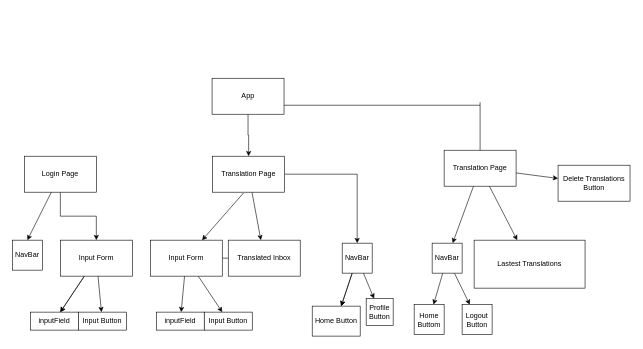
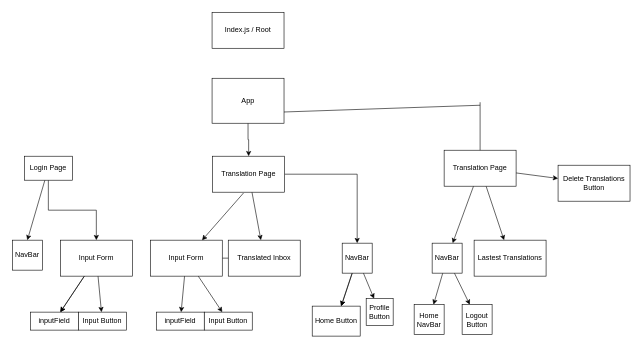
  <mxCell id="0" />
  <mxCell id="1" parent="0" />
+ <mxCell id="2" value="Index.js / Root" style="rounded=0;whiteSpace=wrap;html=1;" vertex="1" parent="1"><mxGeometry x="353" y="20" width="120" height="60" as="geometry" /></mxCell>
  <mxCell id="3" value="" style="edgeStyle=orthogonalEdgeStyle;rounded=0;orthogonalLoop=1;jettySize=auto;html=1;" edge="1" parent="1" source="4" target="7"><mxGeometry relative="1" as="geometry" /></mxCell>
- <mxCell id="4" value="App" style="rounded=0;whiteSpace=wrap;html=1;" vertex="1" parent="1"><mxGeometry x="353" y="130" width="120" height="60" as="geometry" /></mxCell>
+ <mxCell id="4" value="App" style="rounded=0;whiteSpace=wrap;html=1;" vertex="1" parent="1"><mxGeometry x="353" y="130" width="120" height="75" as="geometry" /></mxCell>
  <mxCell id="5" value="" style="edgeStyle=orthogonalEdgeStyle;rounded=0;orthogonalLoop=1;jettySize=auto;html=1;" edge="1" parent="1" source="7" target="31"><mxGeometry relative="1" as="geometry" /></mxCell>
  <mxCell id="6" value="" style="edgeStyle=none;html=1;" edge="1" parent="1" source="7" target="25"><mxGeometry relative="1" as="geometry" /></mxCell>
  <mxCell id="7" value="Translation Page" style="rounded=0;whiteSpace=wrap;html=1;" vertex="1" parent="1"><mxGeometry x="354" y="260" width="120" height="60" as="geometry" /></mxCell>
  <mxCell id="8" value="" style="edgeStyle=orthogonalEdgeStyle;rounded=0;orthogonalLoop=1;jettySize=auto;html=1;" edge="1" parent="1" source="10" target="14"><mxGeometry relative="1" as="geometry" /></mxCell>
  <mxCell id="9" value="" style="edgeStyle=none;html=1;entryX=0.5;entryY=0;entryDx=0;entryDy=0;" edge="1" parent="1" source="10" target="26"><mxGeometry relative="1" as="geometry"><mxPoint x="46.607" y="405" as="targetPoint" /></mxGeometry></mxCell>
- <mxCell id="10" value="Login Page" style="rounded=0;whiteSpace=wrap;html=1;" vertex="1" parent="1"><mxGeometry x="40" y="260" width="120" height="60" as="geometry" /></mxCell>
+ <mxCell id="10" value="Login Page" style="rounded=0;whiteSpace=wrap;html=1;" vertex="1" parent="1"><mxGeometry x="40" y="260" width="80" height="40" as="geometry" /></mxCell>
  <mxCell id="11" value="" style="edgeStyle=none;html=1;" edge="1" parent="1" source="14" target="35"><mxGeometry relative="1" as="geometry" /></mxCell>
  <mxCell id="12" value="" style="edgeStyle=none;html=1;" edge="1" parent="1" source="14" target="35"><mxGeometry relative="1" as="geometry" /></mxCell>
  <mxCell id="13" value="" style="edgeStyle=none;html=1;" edge="1" parent="1" source="14" target="36"><mxGeometry relative="1" as="geometry" /></mxCell>
  <mxCell id="14" value="Input Form" style="rounded=0;whiteSpace=wrap;html=1;" vertex="1" parent="1"><mxGeometry x="100" y="400" width="120" height="60" as="geometry" /></mxCell>
  <mxCell id="15" value="" style="edgeStyle=none;html=1;" edge="1" parent="1" source="18" target="38"><mxGeometry relative="1" as="geometry" /></mxCell>
  <mxCell id="16" value="" style="edgeStyle=none;html=1;" edge="1" parent="1" source="18" target="37"><mxGeometry relative="1" as="geometry" /></mxCell>
  <mxCell id="17" value="" style="edgeStyle=none;html=1;" edge="1" parent="1" source="18"><mxGeometry relative="1" as="geometry"><mxPoint x="450" y="430" as="targetPoint" /></mxGeometry></mxCell>
  <mxCell id="18" value="Input Form" style="rounded=0;whiteSpace=wrap;html=1;" vertex="1" parent="1"><mxGeometry x="250" y="400" width="120" height="60" as="geometry" /></mxCell>
  <mxCell id="19" value="" style="edgeStyle=none;html=1;" edge="1" parent="1" source="22" target="34"><mxGeometry relative="1" as="geometry" /></mxCell>
  <mxCell id="20" value="" style="edgeStyle=none;html=1;" edge="1" parent="1" source="22" target="43"><mxGeometry relative="1" as="geometry" /></mxCell>
  <mxCell id="21" value="" style="edgeStyle=none;html=1;" edge="1" parent="1" source="22" target="44"><mxGeometry relative="1" as="geometry" /></mxCell>
  <mxCell id="22" value="Translation Page" style="rounded=0;whiteSpace=wrap;html=1;" vertex="1" parent="1"><mxGeometry x="740" y="250" width="120" height="60" as="geometry" /></mxCell>
  <mxCell id="23" value="" style="endArrow=none;html=1;exitX=1;exitY=0.75;exitDx=0;exitDy=0;" edge="1" parent="1" source="4"><mxGeometry width="50" height="50" relative="1" as="geometry"><mxPoint x="780" y="210" as="sourcePoint" /><mxPoint x="800" y="175" as="targetPoint" /></mxGeometry></mxCell>
  <mxCell id="24" value="" style="endArrow=none;html=1;exitX=0.5;exitY=0;exitDx=0;exitDy=0;" edge="1" parent="1" source="22"><mxGeometry width="50" height="50" relative="1" as="geometry"><mxPoint x="740" y="240" as="sourcePoint" /><mxPoint x="800" y="170" as="targetPoint" /></mxGeometry></mxCell>
  <mxCell id="25" value="Translated Inbox" style="rounded=0;whiteSpace=wrap;html=1;" vertex="1" parent="1"><mxGeometry x="380" y="400" width="120" height="60" as="geometry" /></mxCell>
  <mxCell id="26" value="NavBar" style="whiteSpace=wrap;html=1;aspect=fixed;" vertex="1" parent="1"><mxGeometry x="20" y="400" width="50" height="50" as="geometry" /></mxCell>
  <mxCell id="27" value="" style="edgeStyle=none;html=1;exitX=0.429;exitY=1.022;exitDx=0;exitDy=0;exitPerimeter=0;" edge="1" parent="1" source="7" target="18"><mxGeometry relative="1" as="geometry" /></mxCell>
  <mxCell id="28" value="" style="edgeStyle=none;html=1;" edge="1" parent="1" source="31" target="39"><mxGeometry relative="1" as="geometry" /></mxCell>
  <mxCell id="29" value="" style="edgeStyle=none;html=1;" edge="1" parent="1" source="31" target="39"><mxGeometry relative="1" as="geometry" /></mxCell>
  <mxCell id="30" value="" style="edgeStyle=none;html=1;" edge="1" parent="1" source="31" target="40"><mxGeometry relative="1" as="geometry" /></mxCell>
  <mxCell id="31" value="NavBar" style="whiteSpace=wrap;html=1;aspect=fixed;" vertex="1" parent="1"><mxGeometry x="570" y="405" width="50" height="50" as="geometry" /></mxCell>
  <mxCell id="32" value="" style="edgeStyle=none;html=1;" edge="1" parent="1" source="34" target="41"><mxGeometry relative="1" as="geometry" /></mxCell>
  <mxCell id="33" value="" style="edgeStyle=none;html=1;" edge="1" parent="1" source="34" target="42"><mxGeometry relative="1" as="geometry" /></mxCell>
  <mxCell id="34" value="NavBar" style="whiteSpace=wrap;html=1;aspect=fixed;" vertex="1" parent="1"><mxGeometry x="720" y="405" width="50" height="50" as="geometry" /></mxCell>
  <mxCell id="35" value="inputField" style="rounded=0;whiteSpace=wrap;html=1;" vertex="1" parent="1"><mxGeometry x="50" y="520" width="80" height="30" as="geometry" /></mxCell>
  <mxCell id="36" value="Input Button" style="rounded=0;whiteSpace=wrap;html=1;" vertex="1" parent="1"><mxGeometry x="130" y="520" width="80" height="30" as="geometry" /></mxCell>
  <mxCell id="37" value="inputField" style="rounded=0;whiteSpace=wrap;html=1;" vertex="1" parent="1"><mxGeometry x="260" y="520" width="80" height="30" as="geometry" /></mxCell>
  <mxCell id="38" value="Input Button" style="rounded=0;whiteSpace=wrap;html=1;" vertex="1" parent="1"><mxGeometry x="340" y="520" width="80" height="30" as="geometry" /></mxCell>
  <mxCell id="39" value="Home Button" style="whiteSpace=wrap;html=1;aspect=fixed;" vertex="1" parent="1"><mxGeometry x="520" y="510" width="80" height="50" as="geometry" /></mxCell>
  <mxCell id="40" value="Profile Button" style="whiteSpace=wrap;html=1;aspect=fixed;" vertex="1" parent="1"><mxGeometry x="610" y="497.5" width="45" height="45" as="geometry" /></mxCell>
- <mxCell id="41" value="Home Buttom" style="whiteSpace=wrap;html=1;aspect=fixed;" vertex="1" parent="1"><mxGeometry x="690" y="507.5" width="50" height="50" as="geometry" /></mxCell>
+ <mxCell id="41" value="Home NavBar" style="whiteSpace=wrap;html=1;aspect=fixed;" vertex="1" parent="1"><mxGeometry x="690" y="507.5" width="50" height="50" as="geometry" /></mxCell>
  <mxCell id="42" value="Logout&lt;br&gt;Button" style="whiteSpace=wrap;html=1;aspect=fixed;" vertex="1" parent="1"><mxGeometry x="770" y="507.5" width="50" height="50" as="geometry" /></mxCell>
- <mxCell id="43" value="Lastest Translations" style="rounded=0;whiteSpace=wrap;html=1;" vertex="1" parent="1"><mxGeometry x="790" y="400" width="185" height="80" as="geometry" /></mxCell>
+ <mxCell id="43" value="Lastest Translations" style="rounded=0;whiteSpace=wrap;html=1;" vertex="1" parent="1"><mxGeometry x="790" y="400" width="120" height="60" as="geometry" /></mxCell>
  <mxCell id="44" value="Delete Translations Button" style="rounded=0;whiteSpace=wrap;html=1;" vertex="1" parent="1"><mxGeometry x="930" y="275" width="120" height="60" as="geometry" /></mxCell>
